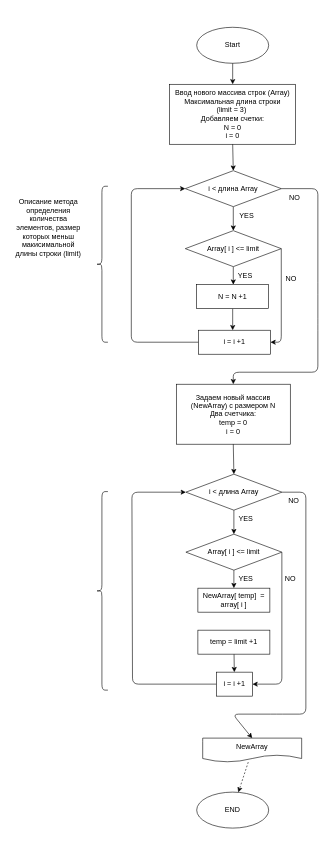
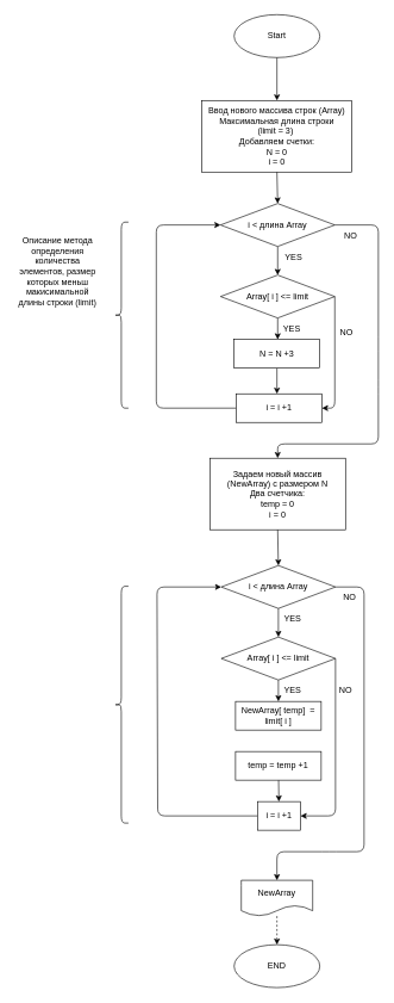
  <mxCell id="0" />
  <mxCell id="1" parent="0" />
  <mxCell id="2" value="Ввод нового массива строк (Array)&lt;br&gt;Максимальная длина строки &lt;br&gt;(limit = 3)&amp;nbsp;&lt;br&gt;Добавляем счетки:&lt;br&gt;N = 0&lt;br&gt;i = 0" style="rounded=0;whiteSpace=wrap;html=1;" parent="1" vertex="1"><mxGeometry x="282" y="140" width="210" height="100" as="geometry" /></mxCell>
  <mxCell id="3" value="Задаем новый массив (NewArray) c размером N&lt;br&gt;Два счетчика:&lt;br&gt;temp = 0&lt;br&gt;i = 0" style="rounded=0;whiteSpace=wrap;html=1;" parent="1" vertex="1"><mxGeometry x="293" y="640" width="190" height="100" as="geometry" /></mxCell>
  <mxCell id="4" style="edgeStyle=none;html=1;entryX=0.5;entryY=0;entryDx=0;entryDy=0;exitX=0.5;exitY=1;exitDx=0;exitDy=0;" parent="1" source="3" target="7" edge="1"><mxGeometry relative="1" as="geometry"><mxPoint x="388.6" y="770" as="sourcePoint" /></mxGeometry></mxCell>
  <mxCell id="5" style="edgeStyle=none;html=1;entryX=0.5;entryY=0;entryDx=0;entryDy=0;" parent="1" source="7" target="10" edge="1"><mxGeometry relative="1" as="geometry" /></mxCell>
  <mxCell id="6" style="edgeStyle=none;html=1;entryX=0.5;entryY=0;entryDx=0;entryDy=0;" parent="1" source="7" target="20" edge="1"><mxGeometry relative="1" as="geometry"><Array as="points"><mxPoint x="509" y="820" /><mxPoint x="509" y="1190" /><mxPoint x="460" y="1190" /><mxPoint x="387" y="1190" /></Array></mxGeometry></mxCell>
  <mxCell id="7" value="i &amp;lt; длина Array" style="rhombus;whiteSpace=wrap;html=1;" parent="1" vertex="1"><mxGeometry x="309" y="790" width="160" height="60" as="geometry" /></mxCell>
  <mxCell id="8" style="edgeStyle=none;html=1;entryX=0.5;entryY=0;entryDx=0;entryDy=0;" parent="1" source="10" target="11" edge="1"><mxGeometry relative="1" as="geometry" /></mxCell>
  <mxCell id="9" style="edgeStyle=none;html=1;entryX=1;entryY=0.5;entryDx=0;entryDy=0;exitX=1;exitY=0.5;exitDx=0;exitDy=0;" edge="1" parent="1" source="10" target="18"><mxGeometry relative="1" as="geometry"><mxPoint x="500" y="920" as="targetPoint" /><mxPoint x="470" y="930" as="sourcePoint" /><Array as="points"><mxPoint x="469" y="1140" /></Array></mxGeometry></mxCell>
  <mxCell id="10" value="Array[ i ] &amp;lt;= limit" style="rhombus;whiteSpace=wrap;html=1;" parent="1" vertex="1"><mxGeometry x="309" y="890" width="160" height="60" as="geometry" /></mxCell>
- <mxCell id="11" value="NewArray[ temp]&amp;nbsp; = array[ i ]" style="rounded=0;whiteSpace=wrap;html=1;" parent="1" vertex="1"><mxGeometry x="329" y="980" width="120" height="40" as="geometry" /></mxCell>
+ <mxCell id="11" value="NewArray[ temp]&amp;nbsp; = limit[ i ]" style="rounded=0;whiteSpace=wrap;html=1;" parent="1" vertex="1"><mxGeometry x="329" y="980" width="120" height="40" as="geometry" /></mxCell>
  <mxCell id="12" value="" style="edgeStyle=none;html=1;" edge="1" parent="1" source="13" target="18"><mxGeometry relative="1" as="geometry" /></mxCell>
- <mxCell id="13" value="temp = limit +1" style="rounded=0;whiteSpace=wrap;html=1;" parent="1" vertex="1"><mxGeometry x="329" y="1050" width="120" height="40" as="geometry" /></mxCell>
+ <mxCell id="13" value="temp = temp +1" style="rounded=0;whiteSpace=wrap;html=1;" parent="1" vertex="1"><mxGeometry x="329" y="1050" width="120" height="40" as="geometry" /></mxCell>
  <mxCell id="14" value="YES" style="text;html=1;strokeColor=none;fillColor=none;align=center;verticalAlign=middle;whiteSpace=wrap;rounded=0;" parent="1" vertex="1"><mxGeometry x="399" y="860" width="20" height="10" as="geometry" /></mxCell>
  <mxCell id="15" value="YES" style="text;html=1;strokeColor=none;fillColor=none;align=center;verticalAlign=middle;whiteSpace=wrap;rounded=0;" parent="1" vertex="1"><mxGeometry x="399" y="960" width="20" height="10" as="geometry" /></mxCell>
  <mxCell id="16" value="NO" style="text;html=1;strokeColor=none;fillColor=none;align=center;verticalAlign=middle;whiteSpace=wrap;rounded=0;" parent="1" vertex="1"><mxGeometry x="479" y="830" width="20" height="10" as="geometry" /></mxCell>
  <mxCell id="17" style="edgeStyle=none;html=1;entryX=0;entryY=0.5;entryDx=0;entryDy=0;" parent="1" source="18" target="7" edge="1"><mxGeometry relative="1" as="geometry"><Array as="points"><mxPoint x="220" y="1140" /><mxPoint x="219" y="820" /></Array></mxGeometry></mxCell>
  <mxCell id="18" value="i = i +1" style="rounded=0;whiteSpace=wrap;html=1;" parent="1" vertex="1"><mxGeometry x="360" y="1120" width="60" height="40" as="geometry" /></mxCell>
  <mxCell id="19" value="" style="edgeStyle=none;html=1;dashed=1;" edge="1" parent="1" source="20" target="34"><mxGeometry relative="1" as="geometry" /></mxCell>
- <mxCell id="20" value="NewArray" style="shape=document;whiteSpace=wrap;html=1;boundedLbl=1;" parent="1" vertex="1"><mxGeometry x="337" y="1230" width="165" height="40" as="geometry" /></mxCell>
+ <mxCell id="20" value="NewArray" style="shape=document;whiteSpace=wrap;html=1;boundedLbl=1;" parent="1" vertex="1"><mxGeometry x="337" y="1230" width="100" height="50" as="geometry" /></mxCell>
  <mxCell id="21" style="edgeStyle=none;html=1;entryX=0.5;entryY=0;entryDx=0;entryDy=0;exitX=0.5;exitY=1;exitDx=0;exitDy=0;" parent="1" source="2" target="24" edge="1"><mxGeometry relative="1" as="geometry"><mxPoint x="388" y="254" as="sourcePoint" /></mxGeometry></mxCell>
  <mxCell id="22" style="edgeStyle=none;html=1;entryX=0.5;entryY=0;entryDx=0;entryDy=0;" parent="1" source="24" target="27" edge="1"><mxGeometry relative="1" as="geometry" /></mxCell>
  <mxCell id="23" style="edgeStyle=none;html=1;" parent="1" source="24" edge="1"><mxGeometry relative="1" as="geometry"><Array as="points"><mxPoint x="529" y="314" /><mxPoint x="529" y="480" /><mxPoint x="529" y="540" /><mxPoint x="529" y="620" /><mxPoint x="388" y="620" /></Array><mxPoint x="388" y="640" as="targetPoint" /></mxGeometry></mxCell>
  <mxCell id="24" value="i &amp;lt; длина Array" style="rhombus;whiteSpace=wrap;html=1;" parent="1" vertex="1"><mxGeometry x="308" y="284" width="160" height="60" as="geometry" /></mxCell>
  <mxCell id="25" style="edgeStyle=none;html=1;entryX=0.5;entryY=0;entryDx=0;entryDy=0;" parent="1" source="27" edge="1"><mxGeometry relative="1" as="geometry"><mxPoint x="388" y="474" as="targetPoint" /></mxGeometry></mxCell>
  <mxCell id="26" style="edgeStyle=none;html=1;exitX=1;exitY=0.5;exitDx=0;exitDy=0;entryX=1;entryY=0.5;entryDx=0;entryDy=0;" parent="1" source="27" edge="1" target="32"><mxGeometry relative="1" as="geometry"><mxPoint x="490" y="570" as="targetPoint" /><Array as="points"><mxPoint x="468" y="570" /></Array></mxGeometry></mxCell>
  <mxCell id="27" value="Array[ i ] &amp;lt;= limit" style="rhombus;whiteSpace=wrap;html=1;" parent="1" vertex="1"><mxGeometry x="308" y="384" width="160" height="60" as="geometry" /></mxCell>
  <mxCell id="28" style="edgeStyle=none;html=1;exitX=0.5;exitY=1;exitDx=0;exitDy=0;" parent="1" source="29" edge="1"><mxGeometry relative="1" as="geometry"><Array as="points" /><mxPoint x="400" y="520" as="sourcePoint" /><mxPoint x="387" y="550" as="targetPoint" /></mxGeometry></mxCell>
- <mxCell id="29" value="N = N +1" style="rounded=0;whiteSpace=wrap;html=1;" parent="1" vertex="1"><mxGeometry x="327" y="474" width="120" height="40" as="geometry" /></mxCell>
+ <mxCell id="29" value="N = N +3" style="rounded=0;whiteSpace=wrap;html=1;" parent="1" vertex="1"><mxGeometry x="327" y="474" width="120" height="40" as="geometry" /></mxCell>
  <mxCell id="30" value="YES" style="text;html=1;strokeColor=none;fillColor=none;align=center;verticalAlign=middle;whiteSpace=wrap;rounded=0;" parent="1" vertex="1"><mxGeometry x="398" y="454" width="20" height="10" as="geometry" /></mxCell>
  <mxCell id="31" style="edgeStyle=none;html=1;entryX=0;entryY=0.5;entryDx=0;entryDy=0;exitX=0;exitY=0.5;exitDx=0;exitDy=0;" parent="1" source="32" target="24" edge="1"><mxGeometry relative="1" as="geometry"><Array as="points"><mxPoint x="218" y="570" /><mxPoint x="218" y="314" /></Array></mxGeometry></mxCell>
  <mxCell id="32" value="i = i +1" style="rounded=0;whiteSpace=wrap;html=1;" parent="1" vertex="1"><mxGeometry x="330" y="550" width="120" height="40" as="geometry" /></mxCell>
  <mxCell id="33" value="Описание метода определения количества элементов, размер которых меньш макисимальной длины строки (limit)" style="text;html=1;strokeColor=none;fillColor=none;align=center;verticalAlign=middle;whiteSpace=wrap;rounded=0;" parent="1" vertex="1"><mxGeometry x="20" y="344" width="120" height="70" as="geometry" /></mxCell>
  <mxCell id="34" value="END" style="ellipse;whiteSpace=wrap;html=1;fillColor=none;" vertex="1" parent="1"><mxGeometry x="327" y="1320" width="120" height="60" as="geometry" /></mxCell>
  <mxCell id="35" value="" style="edgeStyle=none;html=1;" edge="1" parent="1" source="36" target="2"><mxGeometry relative="1" as="geometry" /></mxCell>
- <mxCell id="36" value="Start" style="ellipse;whiteSpace=wrap;html=1;rounded=0;fillColor=none;" vertex="1" parent="1"><mxGeometry x="327" y="45" width="120" height="60" as="geometry" /></mxCell>
+ <mxCell id="36" value="Start" style="ellipse;whiteSpace=wrap;html=1;rounded=0;fillColor=none;" vertex="1" parent="1"><mxGeometry x="327" y="20" width="120" height="60" as="geometry" /></mxCell>
  <mxCell id="37" value="" style="shape=curlyBracket;whiteSpace=wrap;html=1;rounded=1;" vertex="1" parent="1"><mxGeometry x="159" y="310" width="20" height="260" as="geometry" /></mxCell>
  <mxCell id="38" value="NO" style="text;html=1;align=center;verticalAlign=middle;resizable=0;points=[];autosize=1;strokeColor=none;fillColor=none;" vertex="1" parent="1"><mxGeometry x="469" y="454" width="30" height="20" as="geometry" /></mxCell>
  <mxCell id="39" value="NO" style="text;html=1;align=center;verticalAlign=middle;resizable=0;points=[];autosize=1;strokeColor=none;fillColor=none;" vertex="1" parent="1"><mxGeometry x="475" y="320" width="30" height="20" as="geometry" /></mxCell>
  <mxCell id="40" value="YES" style="text;html=1;align=center;verticalAlign=middle;resizable=0;points=[];autosize=1;strokeColor=none;fillColor=none;" vertex="1" parent="1"><mxGeometry x="390" y="350" width="40" height="20" as="geometry" /></mxCell>
  <mxCell id="41" value="" style="shape=curlyBracket;whiteSpace=wrap;html=1;rounded=1;" vertex="1" parent="1"><mxGeometry x="159" y="819" width="20" height="331" as="geometry" /></mxCell>
  <mxCell id="42" value="NO" style="text;html=1;align=center;verticalAlign=middle;resizable=0;points=[];autosize=1;strokeColor=none;fillColor=none;" vertex="1" parent="1"><mxGeometry x="468" y="955" width="30" height="20" as="geometry" /></mxCell>
